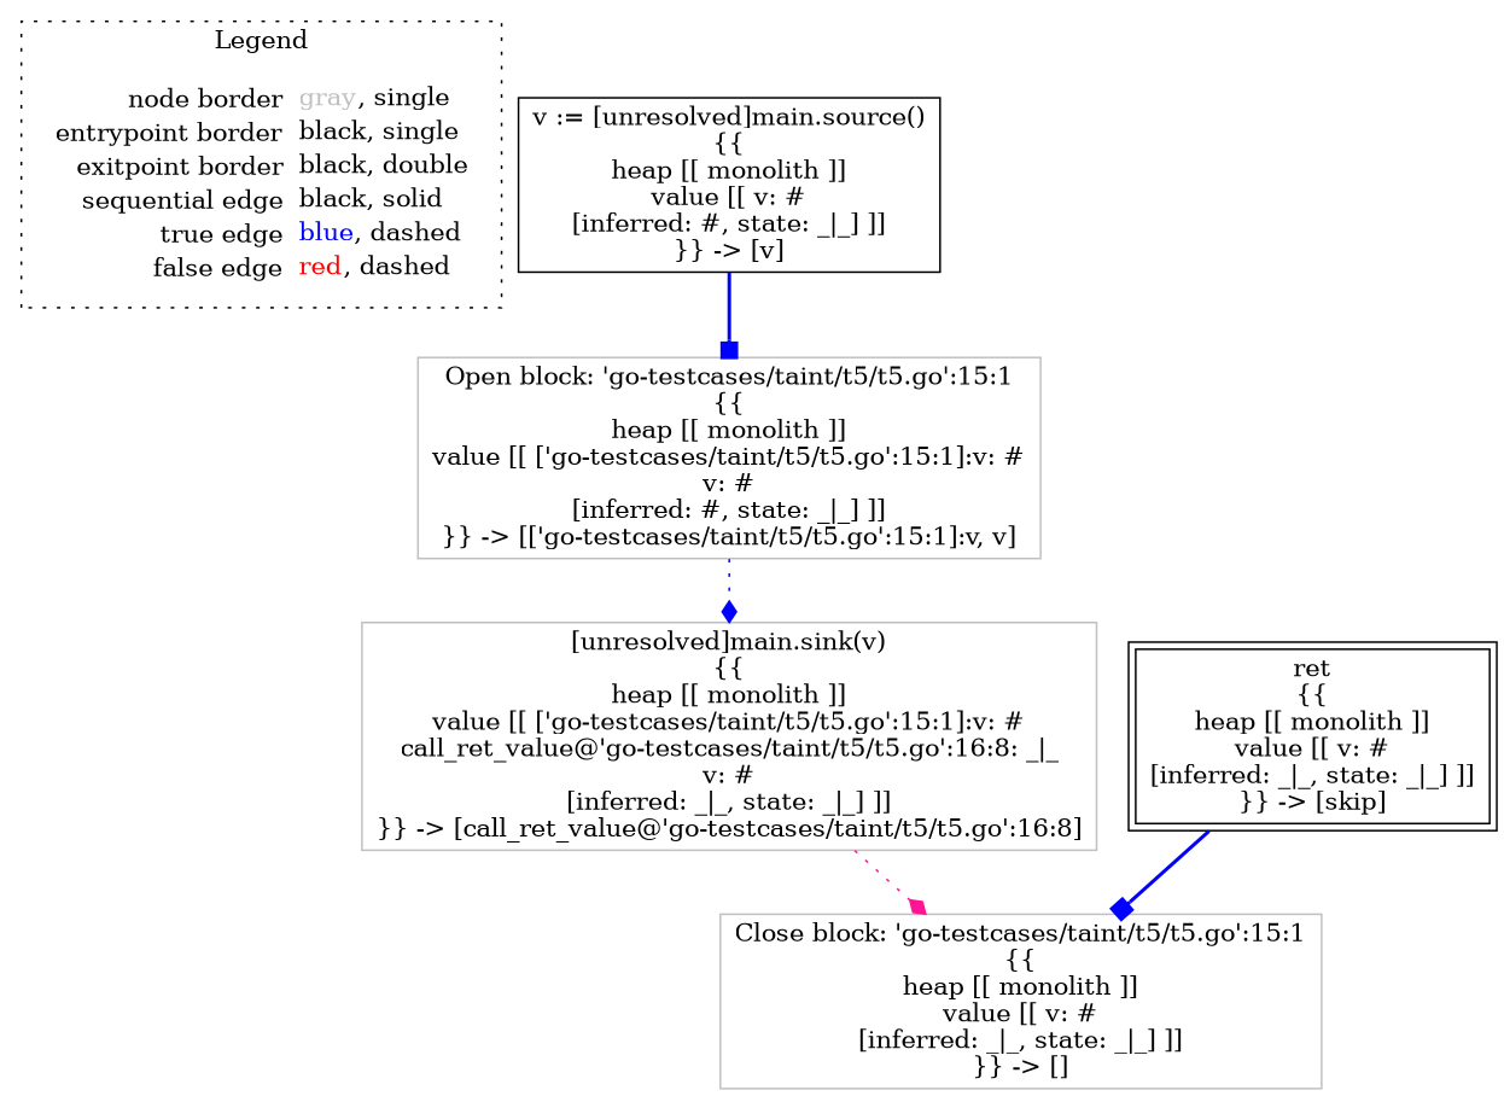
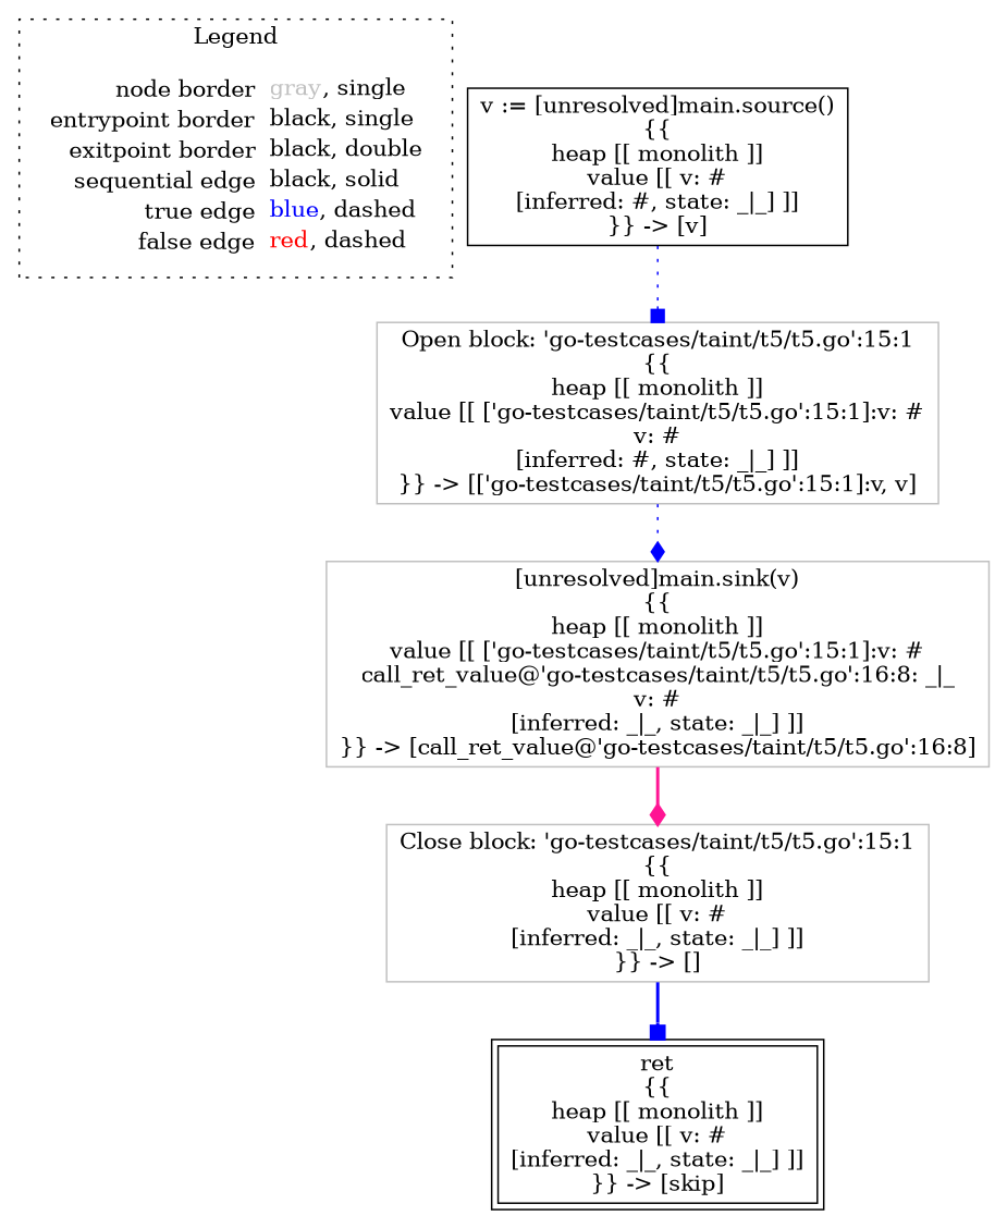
  digraph {
    node [shape=rect color=gray]
    edge [arrowhead=box color=blue style=dotted]
    n1 [label=<<table border="0" cellpadding="2" cellspacing="0" cellborder="0"><tr><td align="right">node border&nbsp;</td><td align="left"><font color="gray">gray</font>, single</td></tr><tr><td align="right">entrypoint border&nbsp;</td><td align="left"><font color="black">black</font>, single</td></tr><tr><td align="right">exitpoint border&nbsp;</td><td align="left"><font color="black">black</font>, double</td></tr><tr><td align="right">sequential edge&nbsp;</td><td align="left"><font color="black">black</font>, solid</td></tr><tr><td align="right">true edge&nbsp;</td><td align="left"><font color="blue">blue</font>, dashed</td></tr><tr><td align="right">false edge&nbsp;</td><td align="left"><font color="red">red</font>, dashed</td></tr></table>> shape=plaintext color=""]
    n2 [color=black label=<v := [unresolved]main.source()<BR/>{{<BR/>heap [[ monolith ]]<BR/>value [[ v: #<BR/>[inferred: #, state: _|_] ]]<BR/>}} -&gt; [v]>]
    n3 [label=<Open block: 'go-testcases/taint/t5/t5.go':15:1<BR/>{{<BR/>heap [[ monolith ]]<BR/>value [[ ['go-testcases/taint/t5/t5.go':15:1]:v: #<BR/>v: #<BR/>[inferred: #, state: _|_] ]]<BR/>}} -&gt; [['go-testcases/taint/t5/t5.go':15:1]:v, v]>]
    n4 [label=<[unresolved]main.sink(v)<BR/>{{<BR/>heap [[ monolith ]]<BR/>value [[ ['go-testcases/taint/t5/t5.go':15:1]:v: #<BR/>call_ret_value@'go-testcases/taint/t5/t5.go':16:8: _|_<BR/>v: #<BR/>[inferred: _|_, state: _|_] ]]<BR/>}} -&gt; [call_ret_value@'go-testcases/taint/t5/t5.go':16:8]>]
    n5 [label=<Close block: 'go-testcases/taint/t5/t5.go':15:1<BR/>{{<BR/>heap [[ monolith ]]<BR/>value [[ v: #<BR/>[inferred: _|_, state: _|_] ]]<BR/>}} -&gt; []>]
    n6 [color=black label=<ret<BR/>{{<BR/>heap [[ monolith ]]<BR/>value [[ v: #<BR/>[inferred: _|_, state: _|_] ]]<BR/>}} -&gt; [skip]> peripheries=2]
    subgraph cluster_1 {
      label=Legend
      style=dotted
      n1
    }
-   n2 -> n3 [style=bold]
+   n2 -> n3
    n3 -> n4 [arrowhead=diamond]
-   n4 -> n5 [arrowhead=diamond color=deeppink]
-   n6 -> n5 [style=bold]
+   n4 -> n5 [arrowhead=diamond color=deeppink style=bold]
+   n5 -> n6 [style=bold]
  }
